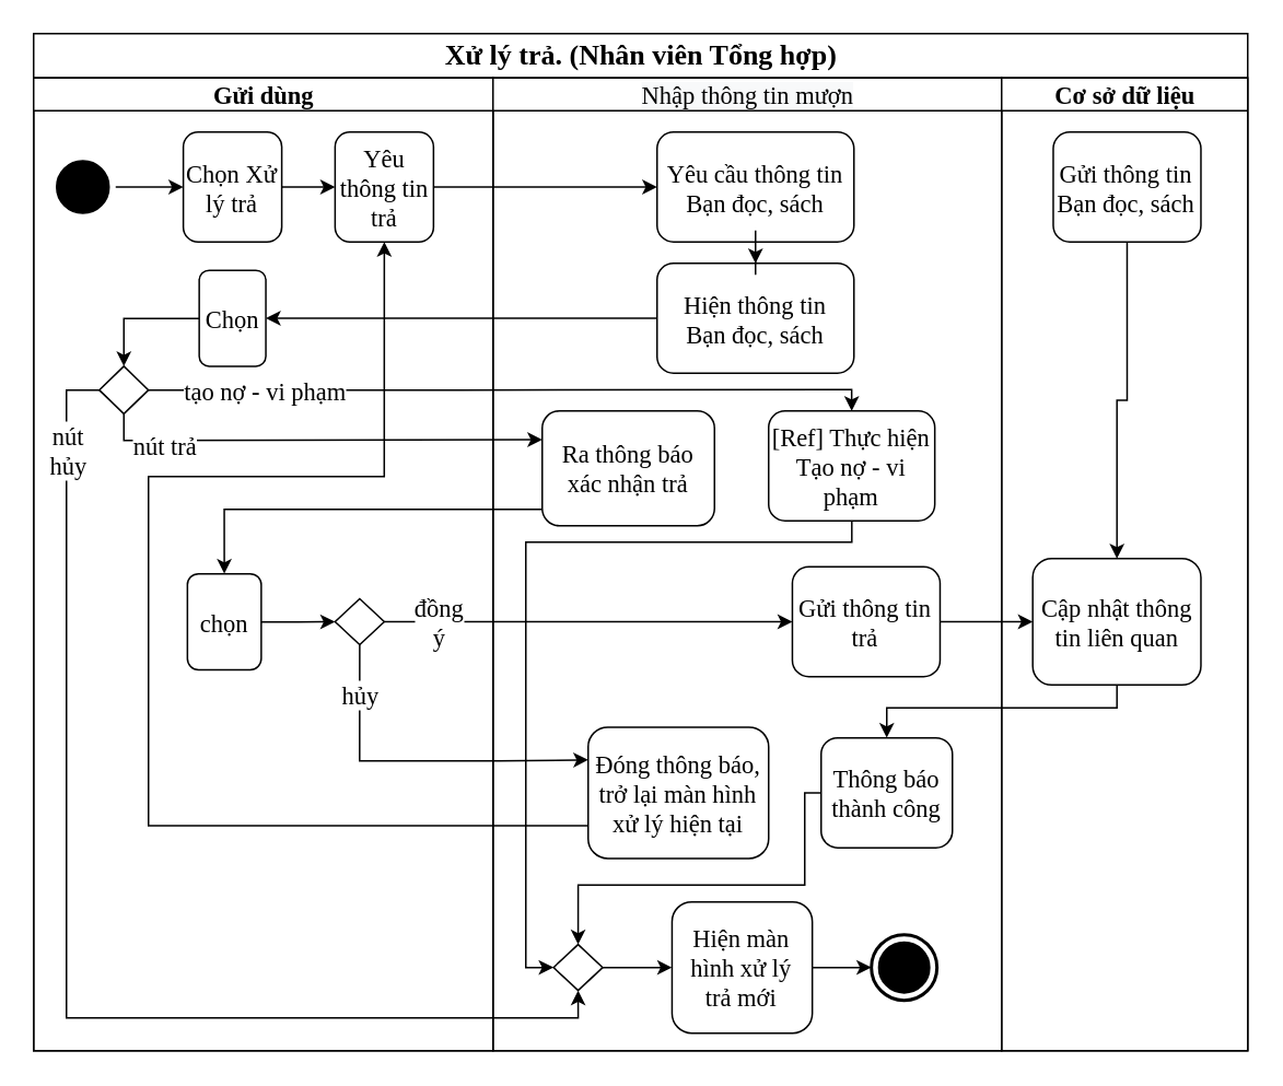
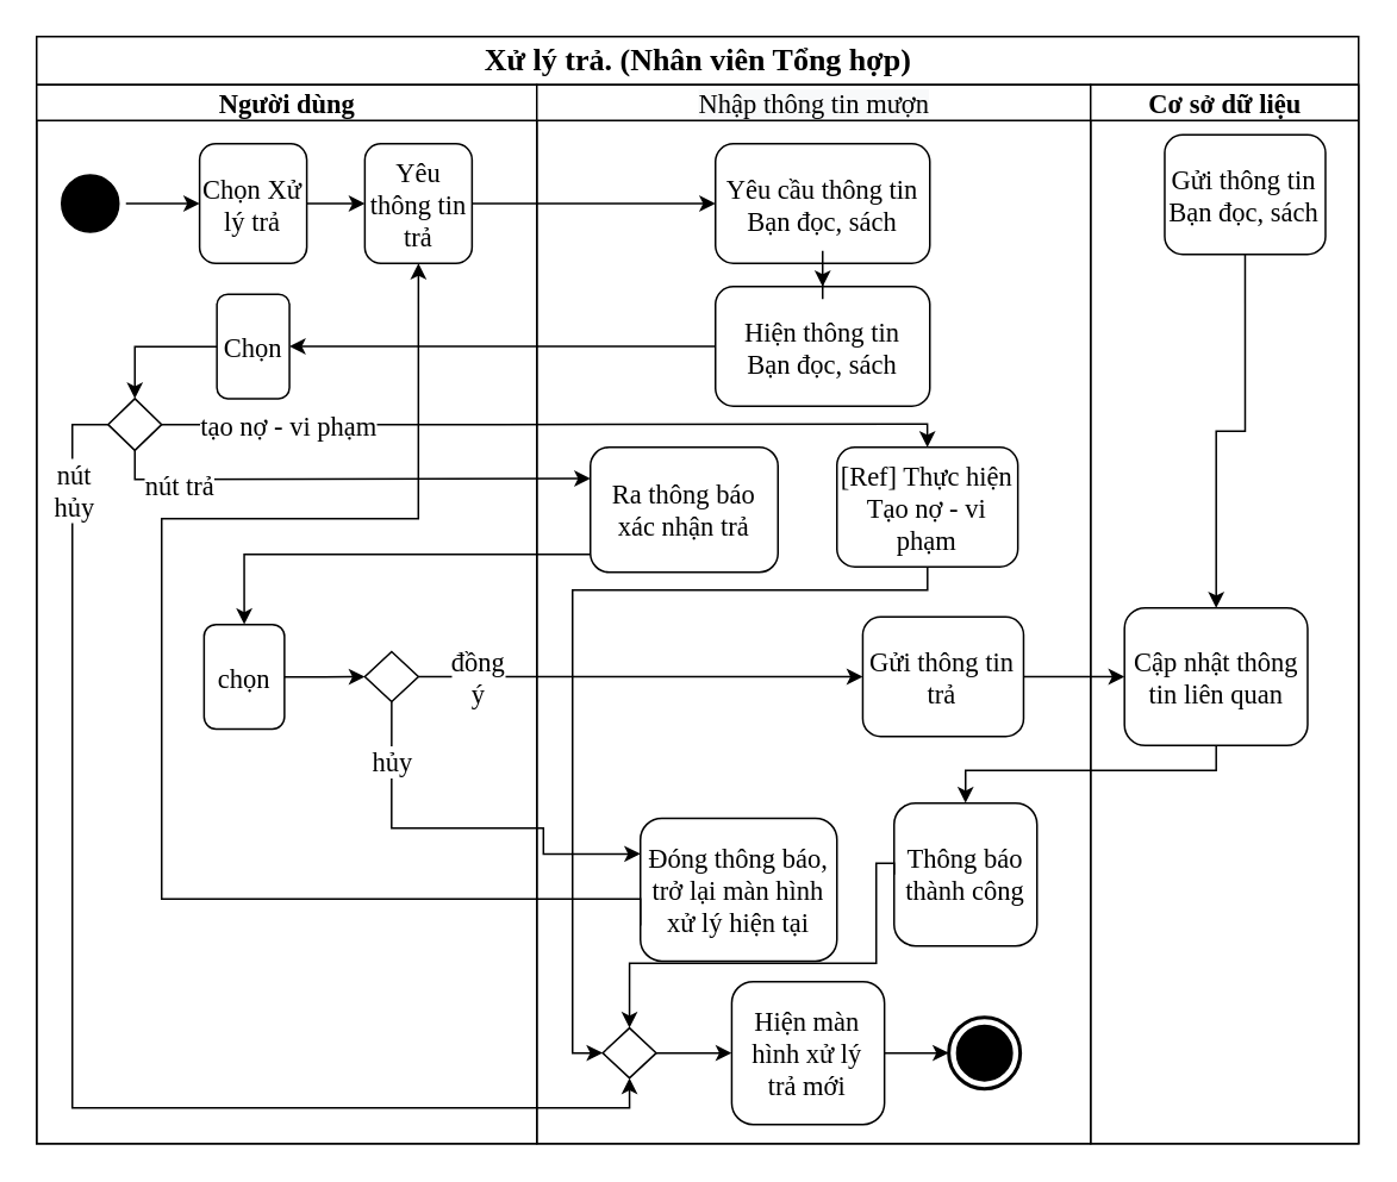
  <mxCell id="0" />
  <mxCell id="1" parent="0" />
  <mxCell id="2" value="&lt;span style=&quot;font-size: 13pt ; line-height: 107% ; font-family: &amp;#34;times new roman&amp;#34; , serif&quot;&gt;Xử lý trả. (Nhân viên Tổng hợp)&lt;/span&gt;" style="swimlane;html=1;childLayout=stackLayout;resizeParent=1;resizeParentMax=0;startSize=27;rounded=0;glass=0;fontSize=15;fontFamily=Times New Roman;" parent="1" vertex="1"><mxGeometry x="20" y="20" width="740" height="620" as="geometry" /></mxCell>
- <mxCell id="3" value="Gửi dùng" style="swimlane;html=1;startSize=20;fontSize=15;fontFamily=Times New Roman;" parent="2" vertex="1"><mxGeometry y="27" width="280" height="593" as="geometry"><mxRectangle y="20" width="30" height="460" as="alternateBounds" /></mxGeometry></mxCell>
+ <mxCell id="3" value="Người dùng" style="swimlane;html=1;startSize=20;fontSize=15;fontFamily=Times New Roman;" parent="2" vertex="1"><mxGeometry y="27" width="280" height="593" as="geometry"><mxRectangle y="20" width="30" height="460" as="alternateBounds" /></mxGeometry></mxCell>
  <mxCell id="4" value="" style="ellipse;html=1;shape=startState;fillColor=#000000;strokeColor=#000000;rounded=0;glass=0;fontFamily=Times New Roman;fontSize=15;" parent="3" vertex="1"><mxGeometry x="10" y="46.5" width="40" height="40" as="geometry" /></mxCell>
  <mxCell id="5" style="edgeStyle=orthogonalEdgeStyle;rounded=0;orthogonalLoop=1;jettySize=auto;html=1;entryX=0;entryY=0.5;entryDx=0;entryDy=0;" parent="3" source="4" target="8" edge="1"><mxGeometry relative="1" as="geometry" /></mxCell>
  <mxCell id="6" style="edgeStyle=orthogonalEdgeStyle;rounded=0;orthogonalLoop=1;jettySize=auto;html=1;entryX=0;entryY=0.5;entryDx=0;entryDy=0;" parent="3" source="8" target="11" edge="1"><mxGeometry relative="1" as="geometry" /></mxCell>
  <mxCell id="7" value="" style="shape=rhombus;html=1;verticalLabelPosition=bottom;verticalAlignment=top;rounded=0;glass=0;strokeColor=#000000;fontFamily=Times New Roman;fontSize=15;" parent="3" vertex="1"><mxGeometry x="40" y="175.75" width="30" height="29" as="geometry" /></mxCell>
  <mxCell id="8" value="Chọn Xử lý trả" style="shape=rect;html=1;rounded=1;whiteSpace=wrap;align=center;glass=0;strokeColor=#000000;fontFamily=Times New Roman;fontSize=15;" parent="3" vertex="1"><mxGeometry x="91.24" y="33" width="60" height="67" as="geometry" /></mxCell>
  <mxCell id="9" style="edgeStyle=orthogonalEdgeStyle;rounded=0;orthogonalLoop=1;jettySize=auto;html=1;entryX=0.5;entryY=0;entryDx=0;entryDy=0;" edge="1" parent="3" source="10" target="7"><mxGeometry relative="1" as="geometry" /></mxCell>
  <mxCell id="10" value="&lt;font face=&quot;times new roman, serif&quot;&gt;Chọn&lt;/font&gt;" style="shape=rect;html=1;rounded=1;whiteSpace=wrap;align=center;glass=0;strokeColor=#000000;fontFamily=Times New Roman;fontSize=15;" parent="3" vertex="1"><mxGeometry x="100.93" y="117.25" width="40.61" height="58.5" as="geometry" /></mxCell>
  <mxCell id="11" value="Yêu thông tin trả" style="shape=rect;html=1;rounded=1;whiteSpace=wrap;align=center;glass=0;strokeColor=#000000;fontFamily=Times New Roman;fontSize=15;" parent="3" vertex="1"><mxGeometry x="183.74" y="33" width="60" height="67" as="geometry" /></mxCell>
  <mxCell id="12" value="" style="shape=rhombus;html=1;verticalLabelPosition=bottom;verticalAlignment=top;rounded=0;glass=0;strokeColor=#000000;fontFamily=Times New Roman;fontSize=15;" parent="3" vertex="1"><mxGeometry x="183.74" y="317.5" width="30" height="28" as="geometry" /></mxCell>
  <mxCell id="13" style="edgeStyle=orthogonalEdgeStyle;rounded=0;orthogonalLoop=1;jettySize=auto;html=1;entryX=0;entryY=0.5;entryDx=0;entryDy=0;fontFamily=Times New Roman;fontSize=15;" parent="3" source="14" edge="1"><mxGeometry relative="1" as="geometry"><mxPoint x="183.74" y="331.5" as="targetPoint" /></mxGeometry></mxCell>
  <mxCell id="14" value="&lt;font face=&quot;times new roman, serif&quot;&gt;chọn&lt;/font&gt;" style="shape=rect;html=1;rounded=1;whiteSpace=wrap;align=center;glass=0;strokeColor=#000000;fontFamily=Times New Roman;fontSize=15;" parent="3" vertex="1"><mxGeometry x="93.74" y="302.25" width="45" height="58.5" as="geometry" /></mxCell>
  <mxCell id="15" value="" style="edgeStyle=orthogonalEdgeStyle;rounded=0;orthogonalLoop=1;jettySize=auto;html=1;exitX=0;exitY=0.5;exitDx=0;exitDy=0;entryX=0.5;entryY=1;entryDx=0;entryDy=0;" parent="2" source="7" target="27" edge="1"><mxGeometry relative="1" as="geometry"><mxPoint x="20" y="198.5" as="sourcePoint" /><mxPoint x="313.36" y="950" as="targetPoint" /><Array as="points"><mxPoint x="20" y="217" /><mxPoint x="20" y="600" /><mxPoint x="332" y="600" /></Array></mxGeometry></mxCell>
  <mxCell id="16" value="&lt;span style=&quot;font-family: &amp;#34;times new roman&amp;#34; ; font-size: 15px&quot;&gt;nút&lt;br&gt;hủy&lt;br&gt;&lt;/span&gt;" style="edgeLabel;html=1;align=center;verticalAlign=middle;resizable=0;points=[];" parent="15" vertex="1" connectable="0"><mxGeometry x="-0.875" y="-2" relative="1" as="geometry"><mxPoint x="2" y="9.83" as="offset" /></mxGeometry></mxCell>
  <mxCell id="17" style="edgeStyle=orthogonalEdgeStyle;rounded=0;orthogonalLoop=1;jettySize=auto;html=1;exitX=0.5;exitY=1;exitDx=0;exitDy=0;entryX=0;entryY=0.25;entryDx=0;entryDy=0;" parent="2" source="7" target="20" edge="1"><mxGeometry relative="1" as="geometry"><mxPoint x="60" y="290" as="targetPoint" /><Array as="points"><mxPoint x="55" y="248" /><mxPoint x="60" y="248" /></Array></mxGeometry></mxCell>
  <mxCell id="18" value="&lt;font face=&quot;Times New Roman&quot; style=&quot;font-size: 15px&quot;&gt;nút trả&lt;/font&gt;" style="edgeLabel;html=1;align=center;verticalAlign=middle;resizable=0;points=[];" parent="17" vertex="1" connectable="0"><mxGeometry x="-0.253" y="1" relative="1" as="geometry"><mxPoint x="-60.18" y="3.16" as="offset" /></mxGeometry></mxCell>
  <mxCell id="19" value="&#10;&#10;&lt;span style=&quot;color: rgb(0, 0, 0); font-family: &amp;quot;times new roman&amp;quot;; font-size: 15px; font-style: normal; font-weight: 400; letter-spacing: normal; text-align: center; text-indent: 0px; text-transform: none; word-spacing: 0px; background-color: rgb(248, 249, 250); display: inline; float: none;&quot;&gt;Nhập thông tin mượn&lt;/span&gt;&#10;&#10;" style="swimlane;html=1;startSize=20;fontSize=15;fontFamily=Times New Roman;" parent="2" vertex="1"><mxGeometry x="280" y="27" width="310" height="593" as="geometry" /></mxCell>
  <mxCell id="20" value="&lt;span style=&quot;font-size: 15px ; line-height: 107% ; font-family: &amp;#34;times new roman&amp;#34; , serif&quot;&gt;Ra thông báo xác nhận trả&lt;/span&gt;" style="shape=rect;html=1;rounded=1;whiteSpace=wrap;align=center;glass=0;strokeColor=#000000;fontFamily=Times New Roman;fontSize=15;" parent="19" vertex="1"><mxGeometry x="30" y="203" width="105" height="70" as="geometry" /></mxCell>
- <mxCell id="21" value="&lt;font face=&quot;times new roman, serif&quot;&gt;Đóng thông báo, trở lại màn hình xử lý hiện tại&lt;/font&gt;" style="shape=rect;html=1;rounded=1;whiteSpace=wrap;align=center;glass=0;strokeColor=#000000;fontFamily=Times New Roman;fontSize=15;" parent="19" vertex="1"><mxGeometry x="58.0" y="395.75" width="110" height="80" as="geometry" /></mxCell>
+ <mxCell id="21" value="&lt;font face=&quot;times new roman, serif&quot;&gt;Đóng thông báo, trở lại màn hình xử lý hiện tại&lt;/font&gt;" style="shape=rect;html=1;rounded=1;whiteSpace=wrap;align=center;glass=0;strokeColor=#000000;fontFamily=Times New Roman;fontSize=15;" parent="19" vertex="1"><mxGeometry x="58.0" y="410.75" width="110" height="80" as="geometry" /></mxCell>
  <mxCell id="22" value="Yêu cầu thông tin Bạn đọc, sách" style="shape=rect;html=1;rounded=1;whiteSpace=wrap;align=center;glass=0;strokeColor=#000000;fontFamily=Times New Roman;fontSize=15;" parent="19" vertex="1"><mxGeometry x="100" y="33" width="120" height="67" as="geometry" /></mxCell>
  <mxCell id="23" value="Hiện thông tin&lt;br&gt;Bạn đọc, sách" style="shape=rect;html=1;rounded=1;whiteSpace=wrap;align=center;glass=0;strokeColor=#000000;fontFamily=Times New Roman;fontSize=15;" parent="19" vertex="1"><mxGeometry x="100" y="113" width="120" height="67" as="geometry" /></mxCell>
  <mxCell id="24" value="[Ref] Thực hiện Tạo nợ - vi phạm" style="shape=rect;html=1;rounded=1;whiteSpace=wrap;align=center;glass=0;strokeColor=#000000;fontFamily=Times New Roman;fontSize=15;" parent="19" vertex="1"><mxGeometry x="168.0" y="203" width="101.28" height="67" as="geometry" /></mxCell>
  <mxCell id="25" style="edgeStyle=orthogonalEdgeStyle;rounded=0;orthogonalLoop=1;jettySize=auto;html=1;entryX=0;entryY=0.5;entryDx=0;entryDy=0;" edge="1" parent="19" source="24" target="27"><mxGeometry relative="1" as="geometry"><mxPoint x="20" y="453" as="targetPoint" /><Array as="points"><mxPoint x="219" y="283" /><mxPoint x="20" y="283" /><mxPoint x="20" y="542" /></Array></mxGeometry></mxCell>
  <mxCell id="26" style="edgeStyle=orthogonalEdgeStyle;rounded=0;orthogonalLoop=1;jettySize=auto;html=1;" parent="19" source="27" target="31" edge="1"><mxGeometry relative="1" as="geometry" /></mxCell>
  <mxCell id="27" value="" style="shape=rhombus;html=1;verticalLabelPosition=bottom;verticalAlignment=top;rounded=0;glass=0;strokeColor=#000000;fontFamily=Times New Roman;fontSize=15;" parent="19" vertex="1"><mxGeometry x="36.87" y="528.25" width="30" height="28" as="geometry" /></mxCell>
  <mxCell id="28" style="edgeStyle=orthogonalEdgeStyle;rounded=0;orthogonalLoop=1;jettySize=auto;html=1;entryX=0;entryY=0.5;entryDx=0;entryDy=0;entryPerimeter=0;" parent="19" source="31" target="30" edge="1"><mxGeometry relative="1" as="geometry" /></mxCell>
- <mxCell id="29" value="&lt;span style=&quot;font-size: 15px ; line-height: 107% ; font-family: &amp;#34;times new roman&amp;#34; , serif&quot;&gt;Thông báo thành công&lt;/span&gt;" style="shape=rect;html=1;rounded=1;whiteSpace=wrap;align=center;glass=0;strokeColor=#000000;fontFamily=Times New Roman;fontSize=15;" parent="19" vertex="1"><mxGeometry x="200.0" y="402.25" width="80" height="67" as="geometry" /></mxCell>
+ <mxCell id="29" value="&lt;span style=&quot;font-size: 15px ; line-height: 107% ; font-family: &amp;#34;times new roman&amp;#34; , serif&quot;&gt;Thông báo thành công&lt;/span&gt;" style="shape=rect;html=1;rounded=1;whiteSpace=wrap;align=center;glass=0;strokeColor=#000000;fontFamily=Times New Roman;fontSize=15;" parent="19" vertex="1"><mxGeometry x="200.0" y="402.25" width="80" height="80" as="geometry" /></mxCell>
  <mxCell id="30" value="" style="html=1;shape=mxgraph.sysml.actFinal;strokeWidth=2;verticalLabelPosition=bottom;verticalAlignment=top;" parent="19" vertex="1"><mxGeometry x="230.61" y="522.25" width="40" height="40" as="geometry" /></mxCell>
  <mxCell id="31" value="&lt;font face=&quot;times new roman, serif&quot;&gt;Hiện màn hình xử lý&lt;br&gt;trả mới&lt;br&gt;&lt;/font&gt;" style="shape=rect;html=1;rounded=1;whiteSpace=wrap;align=center;glass=0;strokeColor=#000000;fontFamily=Times New Roman;fontSize=15;" parent="19" vertex="1"><mxGeometry x="109.12" y="502.25" width="85.49" height="80" as="geometry" /></mxCell>
  <mxCell id="32" style="edgeStyle=orthogonalEdgeStyle;rounded=0;orthogonalLoop=1;jettySize=auto;html=1;exitX=0;exitY=0.5;exitDx=0;exitDy=0;entryX=0.5;entryY=0;entryDx=0;entryDy=0;" parent="19" source="29" target="27" edge="1"><mxGeometry relative="1" as="geometry"><mxPoint x="63.74" y="512.25" as="targetPoint" /><Array as="points"><mxPoint x="190" y="436" /><mxPoint x="190" y="492" /><mxPoint x="52" y="492" /></Array><mxPoint x="159.74" y="562.75" as="sourcePoint" /></mxGeometry></mxCell>
  <mxCell id="33" value="&lt;span style=&quot;font-size: 15px ; line-height: 107% ; font-family: &amp;#34;times new roman&amp;#34; , serif&quot;&gt;Gửi thông tin trả&lt;/span&gt;" style="shape=rect;html=1;rounded=1;whiteSpace=wrap;align=center;glass=0;strokeColor=#000000;fontFamily=Times New Roman;fontSize=15;" parent="19" vertex="1"><mxGeometry x="182.46" y="298" width="90.02" height="67" as="geometry" /></mxCell>
  <mxCell id="34" value="" style="edgeStyle=orthogonalEdgeStyle;rounded=0;orthogonalLoop=1;jettySize=auto;html=1;entryX=0;entryY=0.5;entryDx=0;entryDy=0;fontSize=15;exitX=1;exitY=0.5;exitDx=0;exitDy=0;" parent="2" source="12" target="33" edge="1"><mxGeometry relative="1" as="geometry"><mxPoint x="395.72" y="377.25" as="targetPoint" /><Array as="points"><mxPoint x="413.74" y="358.25" /><mxPoint x="413.74" y="358.25" /></Array><mxPoint x="233.74" y="358.5" as="sourcePoint" /></mxGeometry></mxCell>
  <mxCell id="35" value="đồng&lt;br&gt;ý" style="edgeLabel;html=1;align=center;verticalAlign=middle;resizable=0;points=[];fontSize=15;fontFamily=Times New Roman;" parent="34" vertex="1" connectable="0"><mxGeometry x="0.279" y="1" relative="1" as="geometry"><mxPoint x="-126.2" y="1.03" as="offset" /></mxGeometry></mxCell>
  <mxCell id="36" value="" style="edgeStyle=orthogonalEdgeStyle;rounded=0;orthogonalLoop=1;jettySize=auto;html=1;endArrow=classic;endFill=1;fontFamily=Times New Roman;fontSize=15;exitX=0.5;exitY=1;exitDx=0;exitDy=0;entryX=0;entryY=0.25;entryDx=0;entryDy=0;" parent="2" source="12" target="21" edge="1"><mxGeometry relative="1" as="geometry"><mxPoint x="283.74" y="463.25" as="targetPoint" /><Array as="points"><mxPoint x="198.74" y="443.25" /><mxPoint x="283.74" y="443.25" /></Array><mxPoint x="208.74" y="380.0" as="sourcePoint" /></mxGeometry></mxCell>
  <mxCell id="37" value="hủy" style="edgeLabel;html=1;align=center;verticalAlign=middle;resizable=0;points=[];fontSize=15;fontFamily=Times New Roman;" parent="36" vertex="1" connectable="0"><mxGeometry x="-0.488" y="-2" relative="1" as="geometry"><mxPoint x="2" y="-23.95" as="offset" /></mxGeometry></mxCell>
  <mxCell id="38" value="" style="edgeStyle=orthogonalEdgeStyle;rounded=0;orthogonalLoop=1;jettySize=auto;html=1;exitX=1;exitY=0.5;exitDx=0;exitDy=0;fontSize=15;" parent="2" source="33" target="41" edge="1"><mxGeometry relative="1" as="geometry"><mxPoint x="463.72" y="429.25" as="sourcePoint" /><mxPoint x="621.22" y="449.25" as="targetPoint" /><Array as="points" /></mxGeometry></mxCell>
  <mxCell id="39" style="edgeStyle=orthogonalEdgeStyle;rounded=0;orthogonalLoop=1;jettySize=auto;html=1;entryX=0.5;entryY=0;entryDx=0;entryDy=0;" parent="2" source="41" target="29" edge="1"><mxGeometry relative="1" as="geometry"><Array as="points"><mxPoint x="660" y="411" /><mxPoint x="520" y="411" /></Array><mxPoint x="439.74" y="427.0" as="targetPoint" /></mxGeometry></mxCell>
  <mxCell id="40" value="Cơ sở dữ liệu" style="swimlane;html=1;startSize=20;fontSize=15;fontFamily=Times New Roman;" parent="2" vertex="1"><mxGeometry x="590" y="27" width="150" height="593" as="geometry" /></mxCell>
  <mxCell id="41" value="&lt;font face=&quot;times new roman, serif&quot;&gt;Cập nhật thông tin liên quan&lt;/font&gt;" style="shape=rect;html=1;rounded=1;whiteSpace=wrap;align=center;glass=0;strokeColor=#000000;fontFamily=Times New Roman;fontSize=15;" parent="40" vertex="1"><mxGeometry x="18.96" y="293" width="102.52" height="77" as="geometry" /></mxCell>
- <mxCell id="42" value="Gửi thông tin Bạn đọc, sách" style="shape=rect;html=1;rounded=1;whiteSpace=wrap;align=center;glass=0;strokeColor=#000000;fontFamily=Times New Roman;fontSize=15;" parent="40" vertex="1"><mxGeometry x="31.48" y="33" width="90" height="67" as="geometry" /></mxCell>
+ <mxCell id="42" value="Gửi thông tin Bạn đọc, sách" style="shape=rect;html=1;rounded=1;whiteSpace=wrap;align=center;glass=0;strokeColor=#000000;fontFamily=Times New Roman;fontSize=15;" parent="40" vertex="1"><mxGeometry x="41.48" y="28" width="90" height="67" as="geometry" /></mxCell>
  <mxCell id="43" style="edgeStyle=orthogonalEdgeStyle;rounded=0;orthogonalLoop=1;jettySize=auto;html=1;entryX=0;entryY=0.5;entryDx=0;entryDy=0;" parent="2" source="11" target="22" edge="1"><mxGeometry relative="1" as="geometry"><mxPoint x="390" y="110" as="targetPoint" /><Array as="points" /></mxGeometry></mxCell>
  <mxCell id="44" style="edgeStyle=orthogonalEdgeStyle;rounded=0;orthogonalLoop=1;jettySize=auto;html=1;" parent="2" source="22" target="23" edge="1"><mxGeometry relative="1" as="geometry" /></mxCell>
  <mxCell id="45" style="edgeStyle=orthogonalEdgeStyle;rounded=0;orthogonalLoop=1;jettySize=auto;html=1;exitX=0.5;exitY=1;exitDx=0;exitDy=0;" parent="2" source="42" target="41" edge="1"><mxGeometry relative="1" as="geometry" /></mxCell>
  <mxCell id="46" value="" style="edgeStyle=orthogonalEdgeStyle;rounded=0;orthogonalLoop=1;jettySize=auto;html=1;entryX=1;entryY=0.5;entryDx=0;entryDy=0;" parent="2" source="23" target="10" edge="1"><mxGeometry relative="1" as="geometry"><mxPoint x="180" y="180" as="targetPoint" /><Array as="points"><mxPoint x="240" y="174" /><mxPoint x="142" y="174" /></Array></mxGeometry></mxCell>
  <mxCell id="47" value="" style="edgeStyle=orthogonalEdgeStyle;rounded=0;orthogonalLoop=1;jettySize=auto;html=1;fontSize=15;exitX=0;exitY=0.75;exitDx=0;exitDy=0;entryX=0.5;entryY=1;entryDx=0;entryDy=0;" parent="2" source="21" target="11" edge="1"><mxGeometry relative="1" as="geometry"><mxPoint x="198.74" y="304" as="targetPoint" /><Array as="points"><mxPoint x="70" y="483" /><mxPoint x="70" y="270" /><mxPoint x="214" y="270" /></Array><mxPoint x="318" y="881.5" as="sourcePoint" /></mxGeometry></mxCell>
  <mxCell id="48" style="edgeStyle=orthogonalEdgeStyle;rounded=0;orthogonalLoop=1;jettySize=auto;html=1;entryX=0.5;entryY=0;entryDx=0;entryDy=0;" parent="2" source="20" target="14" edge="1"><mxGeometry relative="1" as="geometry"><Array as="points"><mxPoint x="116" y="290" /></Array></mxGeometry></mxCell>
  <mxCell id="49" style="edgeStyle=orthogonalEdgeStyle;rounded=0;orthogonalLoop=1;jettySize=auto;html=1;entryX=0.5;entryY=0;entryDx=0;entryDy=0;" edge="1" parent="2" source="7" target="24"><mxGeometry relative="1" as="geometry"><mxPoint x="490.317" y="250" as="targetPoint" /><Array as="points"><mxPoint x="259" y="217" /><mxPoint x="499" y="217" /></Array></mxGeometry></mxCell>
  <mxCell id="50" value="&lt;font face=&quot;Times New Roman&quot;&gt;&lt;span style=&quot;font-size: 15px&quot;&gt;tạo nợ - vi phạm&lt;/span&gt;&lt;/font&gt;" style="edgeLabel;html=1;align=center;verticalAlign=middle;resizable=0;points=[];" vertex="1" connectable="0" parent="49"><mxGeometry x="-0.72" y="-2" relative="1" as="geometry"><mxPoint x="8.33" y="-2.08" as="offset" /></mxGeometry></mxCell>
